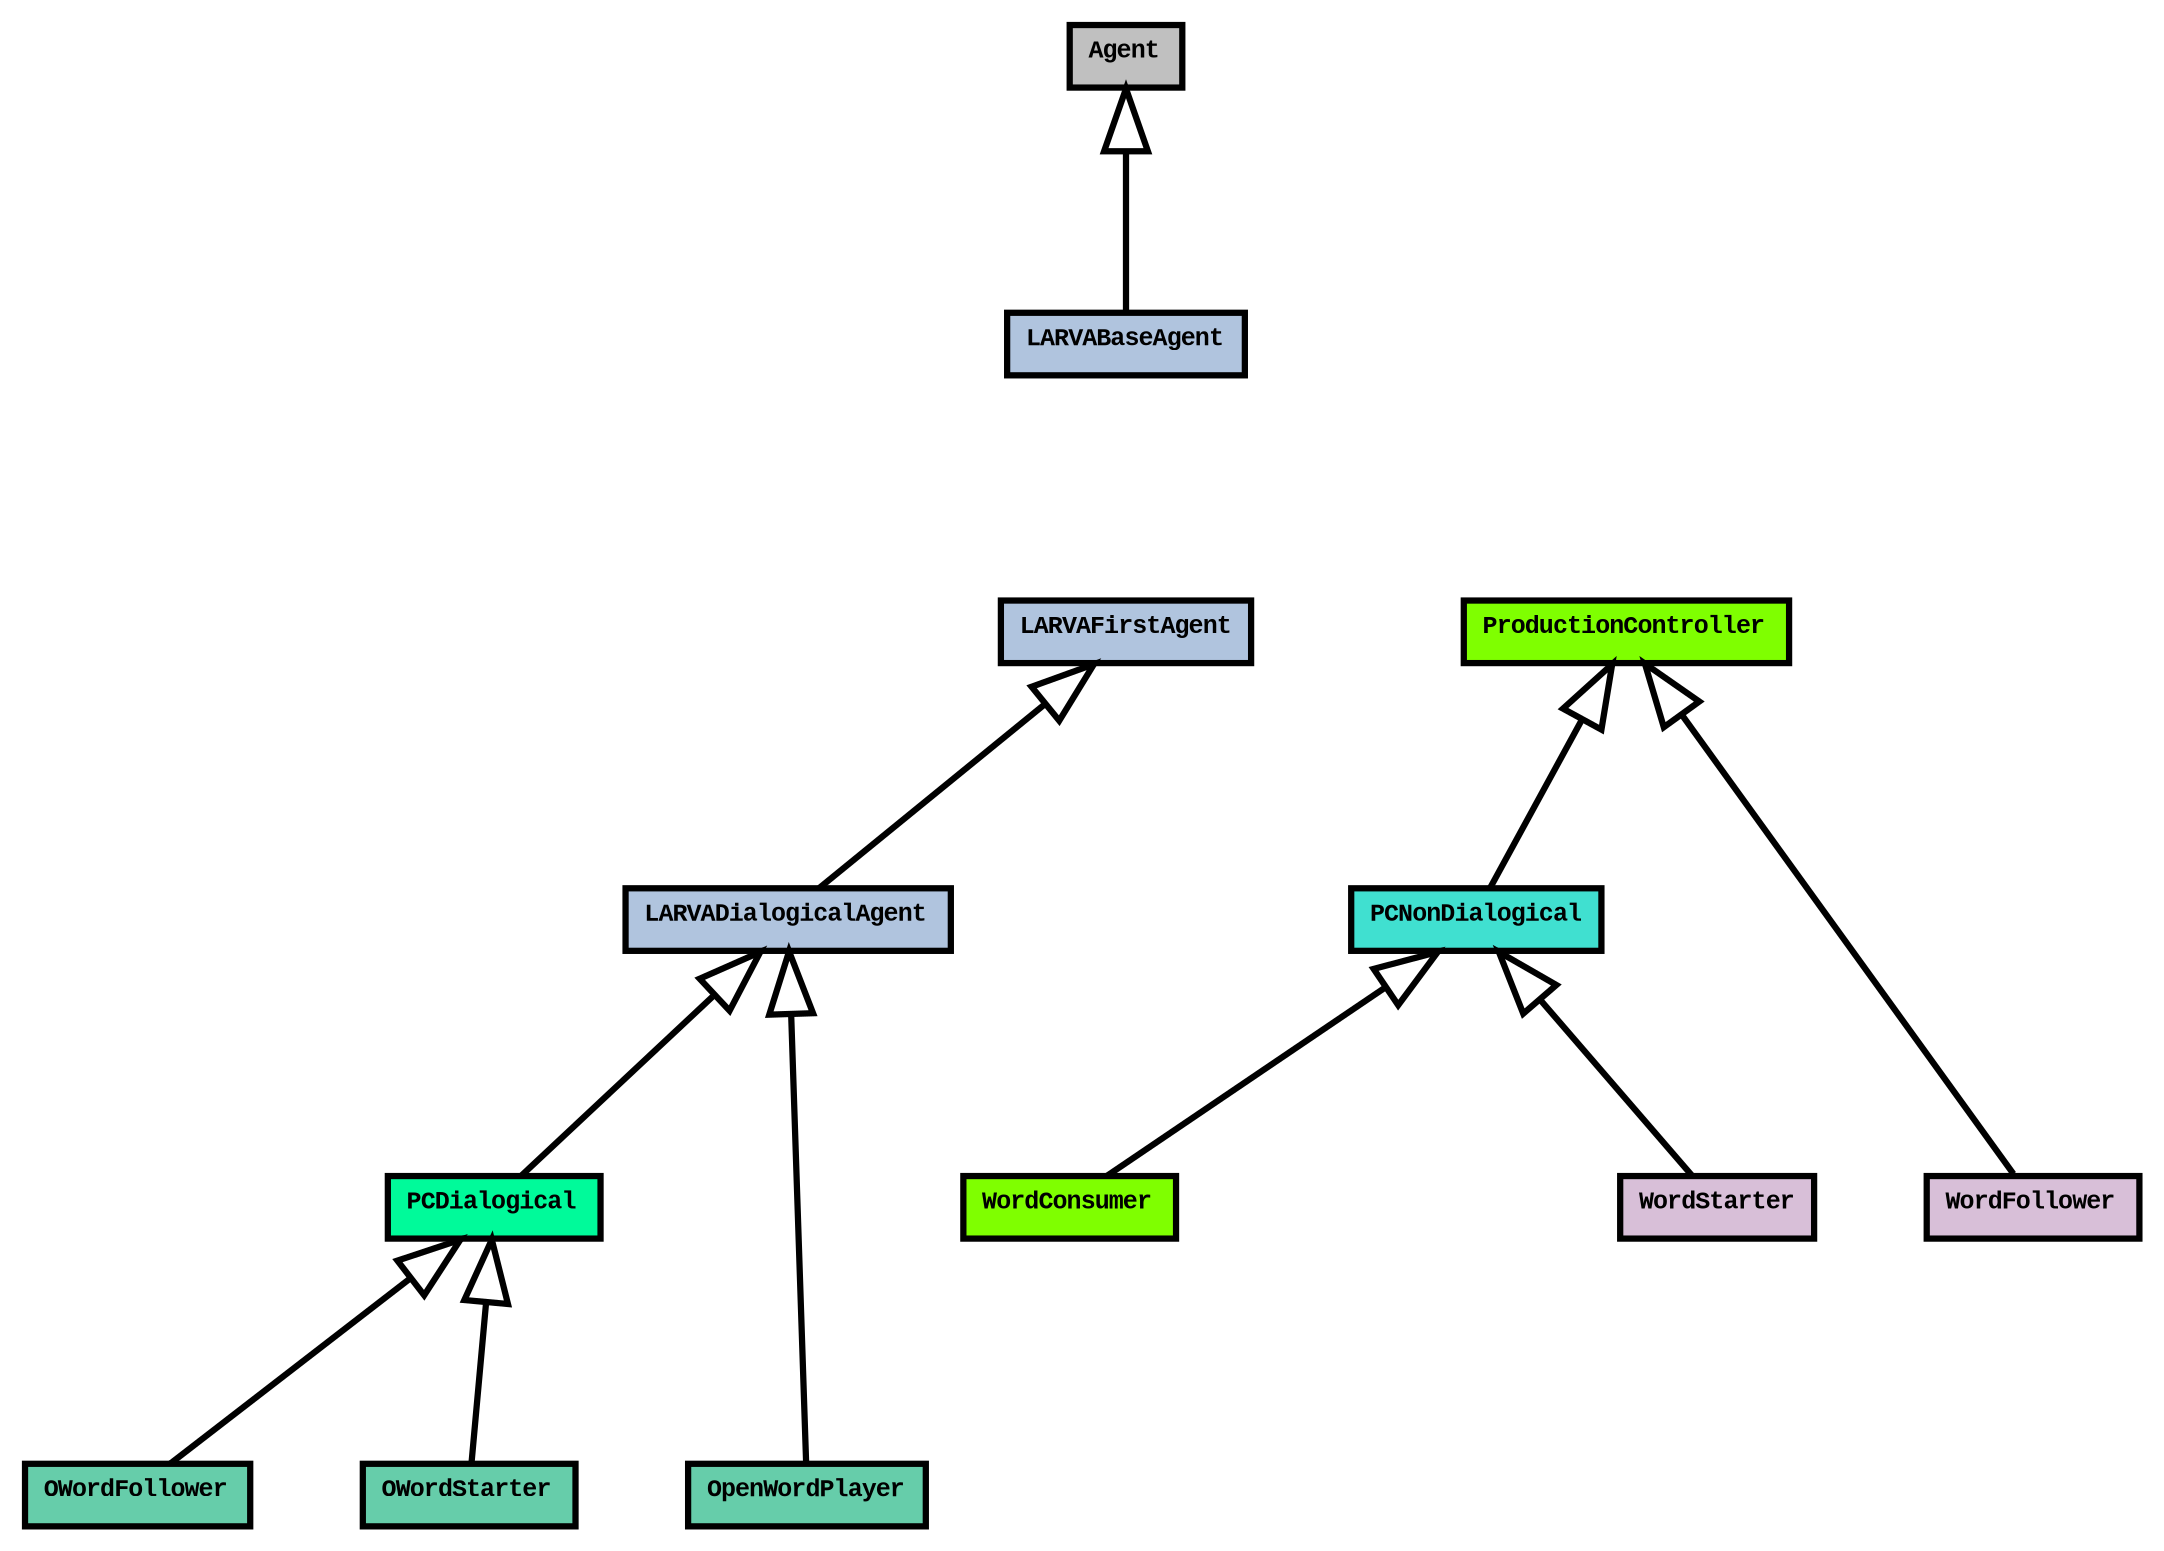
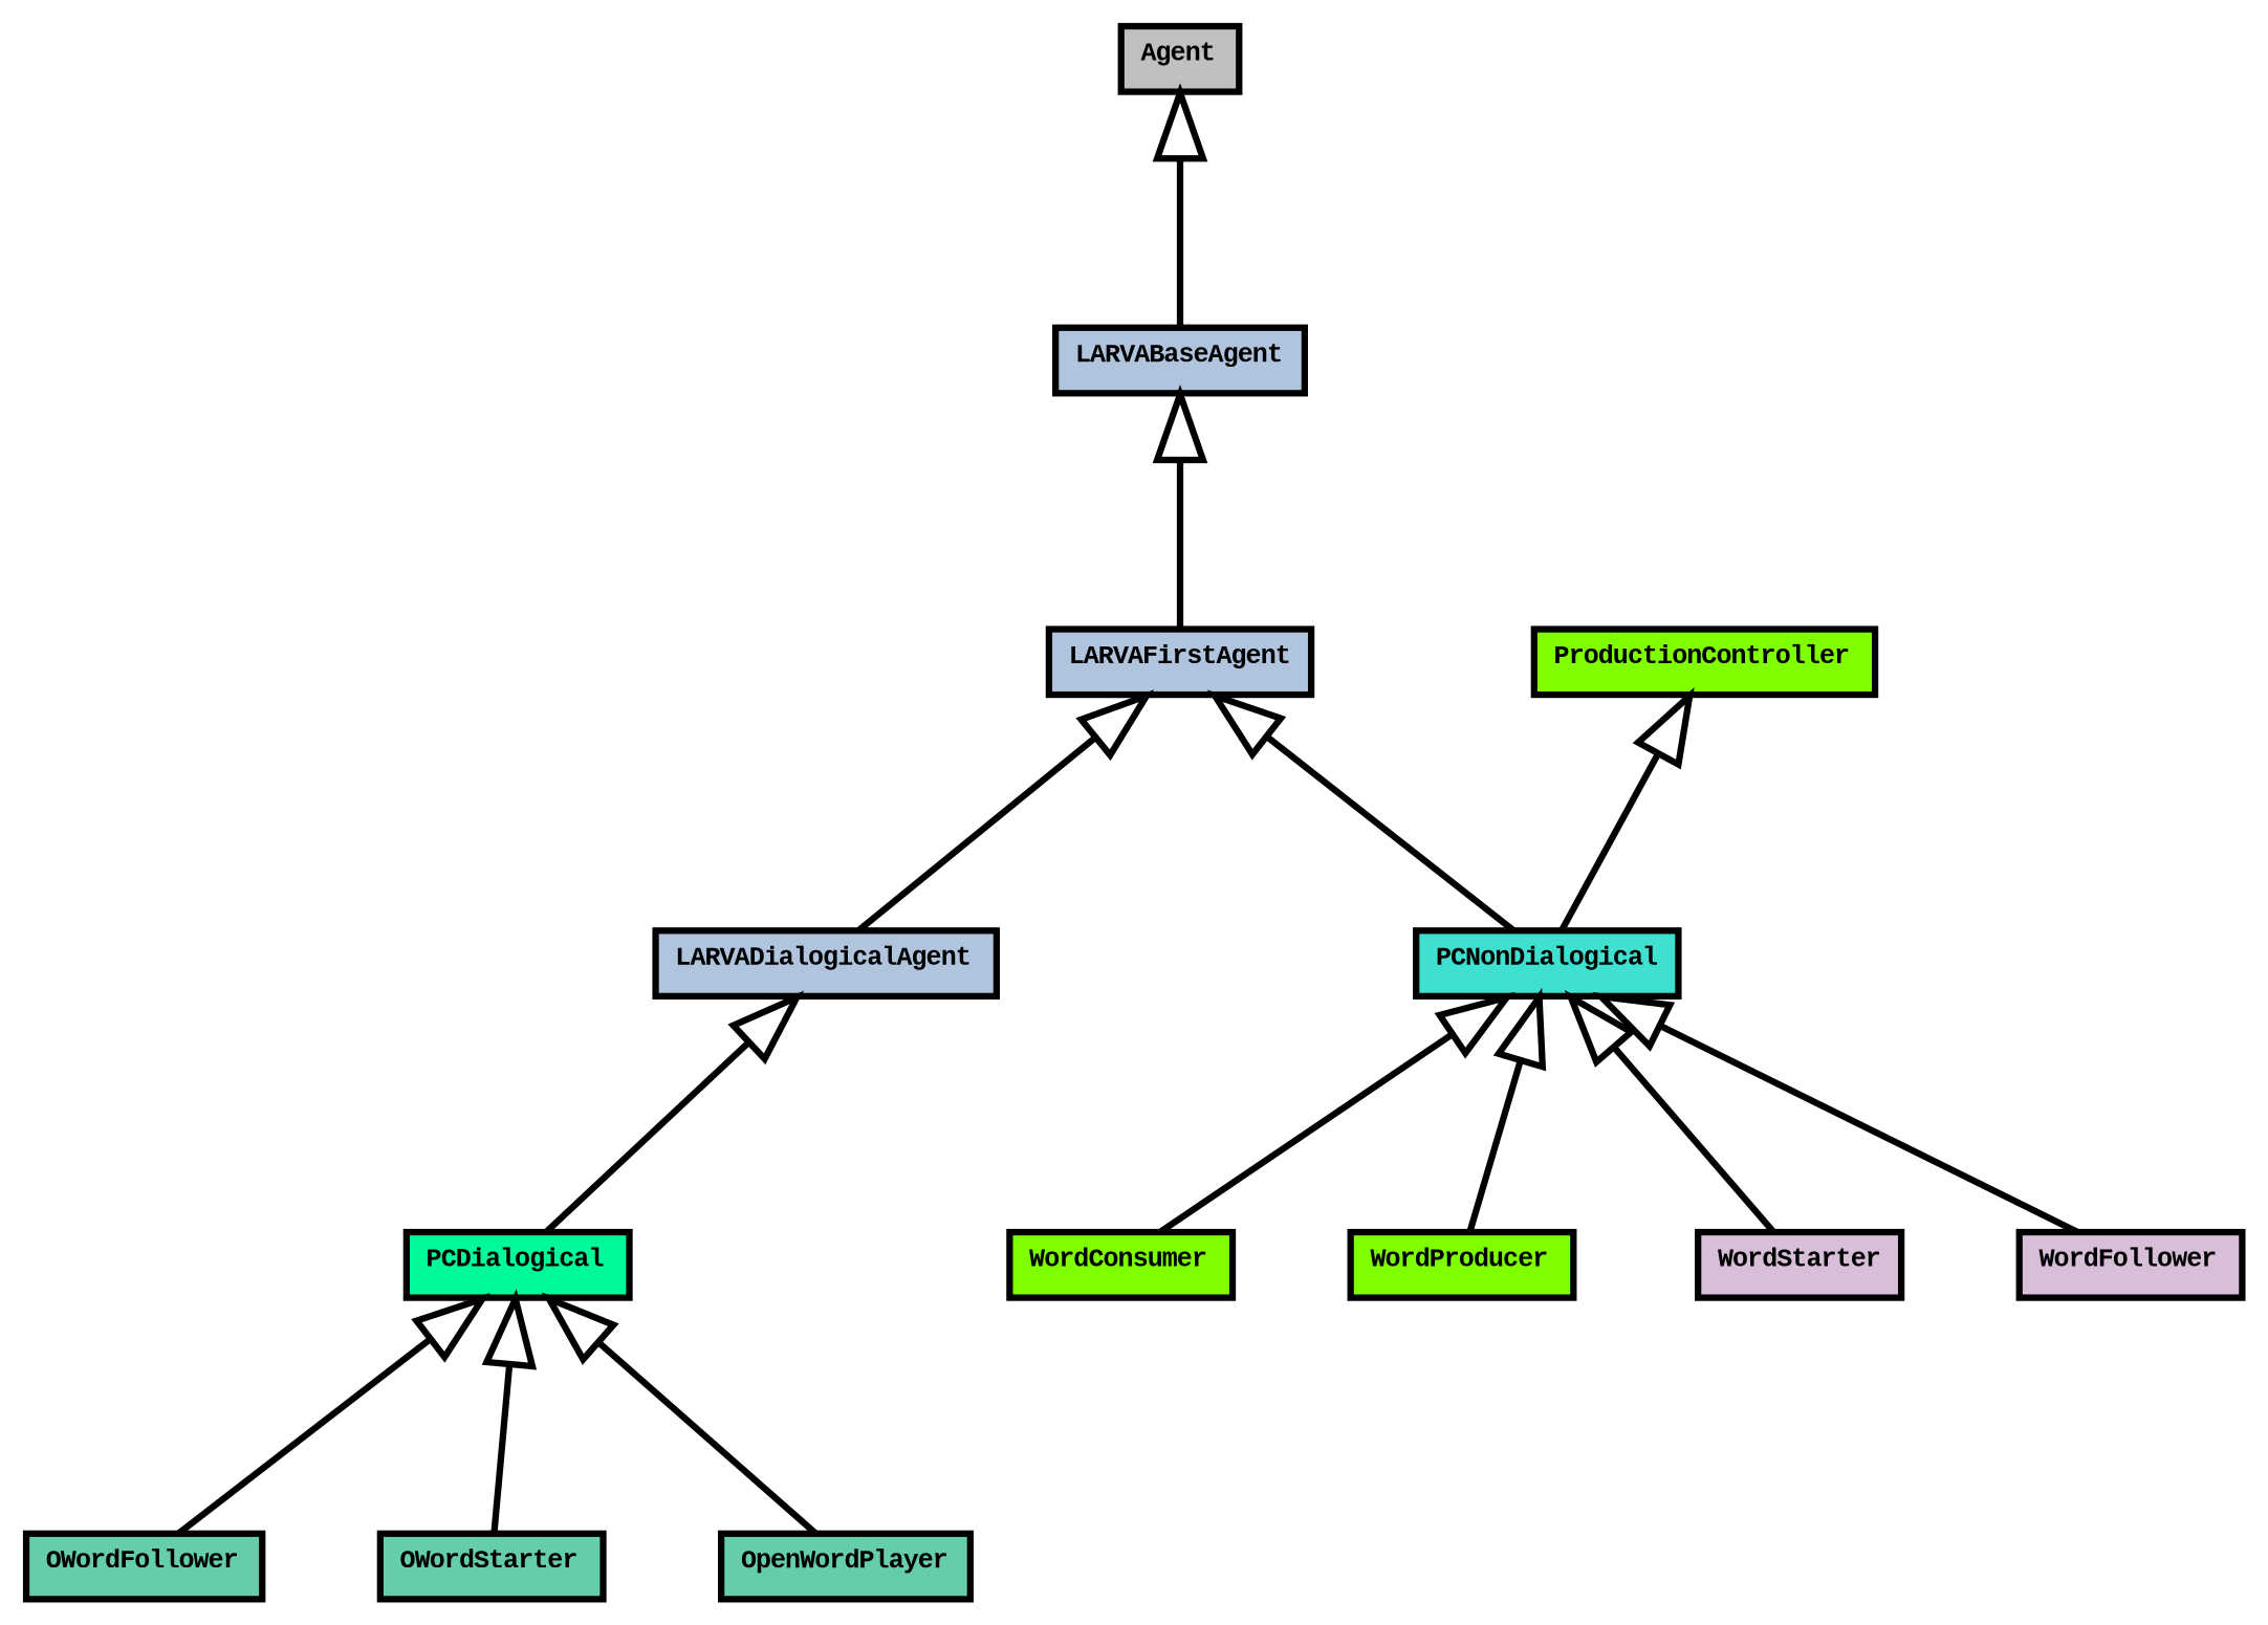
  digraph {
    rankdir=BT
    node [shape=plain]
    edge [arrowhead=onormal color=black penwidth=1]
    n1 [label=<<table border="0" cellborder="1" cellspacing="0"><tr><td bgcolor="Chartreuse"><FONT face="Courier New" POINT-SIZE="4"><b>ProductionController</b></FONT></td></tr> </table>>]
    n2 [label=<<table border="0" cellborder="1" cellspacing="0"><tr><td bgcolor="Turquoise"><FONT face="Courier New" POINT-SIZE="4"><b>PCNonDialogical</b></FONT></td></tr> </table>>]
    n3 [label=<<table border="0" cellborder="1" cellspacing="0"><tr><td bgcolor="LightSteelBlue"><FONT face="Courier New" POINT-SIZE="4"><b>LARVAFirstAgent</b></FONT></td></tr> </table>>]
    n4 [label=<<table border="0" cellborder="1" cellspacing="0"><tr><td bgcolor="Chartreuse"><FONT face="Courier New" POINT-SIZE="4"><b>WordConsumer</b></FONT></td></tr> </table>>]
+   n5 [label=<<table border="0" cellborder="1" cellspacing="0"><tr><td bgcolor="Chartreuse"><FONT face="Courier New" POINT-SIZE="4"><b>WordProducer</b></FONT></td></tr> </table>>]
    n6 [label=<<table border="0" cellborder="1" cellspacing="0"><tr><td bgcolor="MediumSpringGreen"><FONT face="Courier New" POINT-SIZE="4"><b>PCDialogical</b></FONT></td></tr> </table>>]
    n7 [label=<<table border="0" cellborder="1" cellspacing="0"><tr><td bgcolor="LightSteelBlue"><FONT face="Courier New" POINT-SIZE="4"><b>LARVADialogicalAgent</b></FONT></td></tr> </table>>]
    n8 [label=<<table border="0" cellborder="1" cellspacing="0"><tr><td bgcolor="LightSteelBlue"><FONT face="Courier New" POINT-SIZE="4"><b>LARVABaseAgent</b></FONT></td></tr> </table>>]
    n9 [label=<<table border="0" cellborder="1" cellspacing="0"><tr><td bgcolor="MediumAquaMarine"><FONT face="Courier New" POINT-SIZE="4"><b>OWordFollower</b></FONT></td></tr> </table>>]
    n10 [label=<<table border="0" cellborder="1" cellspacing="0"><tr><td bgcolor="MediumAquaMarine"><FONT face="Courier New" POINT-SIZE="4"><b>OWordStarter</b></FONT></td></tr> </table>>]
    n11 [label=<<table border="0" cellborder="1" cellspacing="0"><tr><td bgcolor="MediumAquaMarine"><FONT face="Courier New" POINT-SIZE="4"><b>OpenWordPlayer</b></FONT></td></tr> </table>>]
    n12 [label=<<table border="0" cellborder="1" cellspacing="0"><tr><td bgcolor="Thistle"><FONT face="Courier New" POINT-SIZE="4"><b>WordFollower</b></FONT></td></tr> </table>>]
    n13 [label=<<table border="0" cellborder="1" cellspacing="0"><tr><td bgcolor="Thistle"><FONT face="Courier New" POINT-SIZE="4"><b>WordStarter</b></FONT></td></tr> </table>>]
    n14 [label=<<table border="0" cellborder="1" cellspacing="0"><tr><td bgcolor="gray"><FONT face="Courier New" POINT-SIZE="4"><b>Agent</b></FONT></td></tr> </table>>]
    n2 -> n1
+   n2 -> n3
+   n3 -> n8
    n4 -> n2
+   n5 -> n2
    n6 -> n7
    n7 -> n3
    n8 -> n14
    n9 -> n6
    n10 -> n6
-   n11 -> n7
-   n12 -> n1
+   n11 -> n6
+   n12 -> n2
    n13 -> n2
  }
